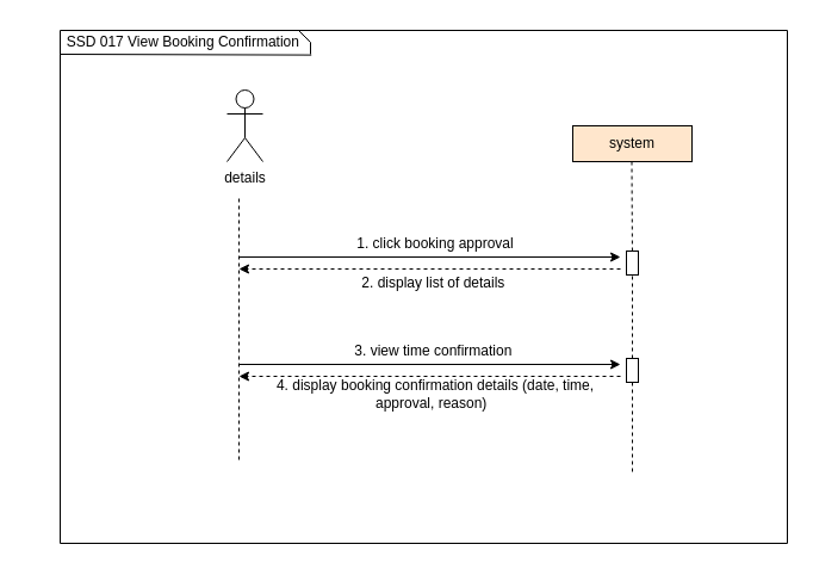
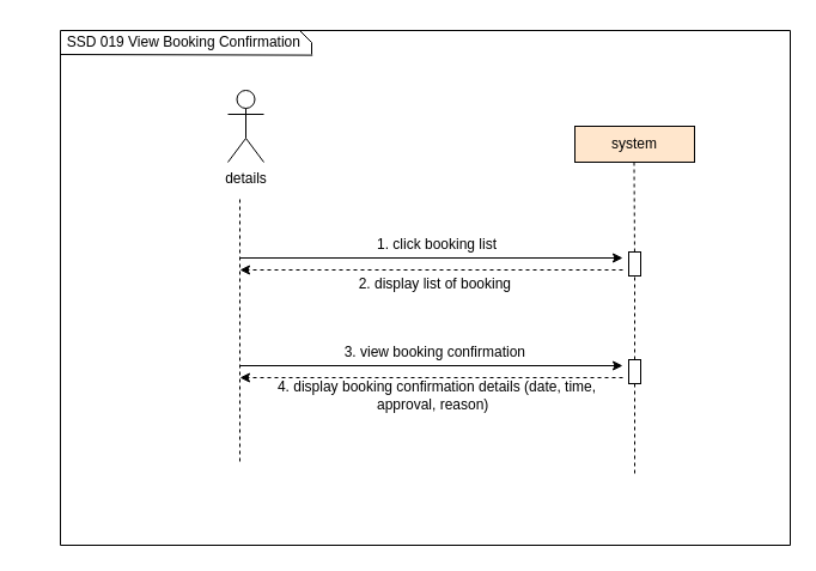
  <mxCell id="0" />
  <mxCell id="1" parent="0" />
  <mxCell id="2" value="details" style="shape=umlActor;verticalLabelPosition=bottom;verticalAlign=top;html=1;outlineConnect=0;" vertex="1" parent="1"><mxGeometry x="190" y="75" width="30" height="60" as="geometry" /></mxCell>
  <mxCell id="3" value="system" style="rounded=0;whiteSpace=wrap;html=1;fillColor=#ffe6cc;" vertex="1" parent="1"><mxGeometry x="480" y="105" width="100" height="30" as="geometry" /></mxCell>
  <mxCell id="4" value="" style="endArrow=none;dashed=1;html=1;rounded=0;" edge="1" parent="1"><mxGeometry width="50" height="50" relative="1" as="geometry"><mxPoint x="200" y="385" as="sourcePoint" /><mxPoint x="200" y="165" as="targetPoint" /></mxGeometry></mxCell>
  <mxCell id="5" value="" style="endArrow=none;dashed=1;html=1;rounded=0;" edge="1" parent="1" source="15"><mxGeometry width="50" height="50" relative="1" as="geometry"><mxPoint x="530" y="395" as="sourcePoint" /><mxPoint x="529.5" y="135" as="targetPoint" /></mxGeometry></mxCell>
  <mxCell id="6" value="" style="endArrow=classic;html=1;rounded=0;" edge="1" parent="1"><mxGeometry width="50" height="50" relative="1" as="geometry"><mxPoint x="200" y="215" as="sourcePoint" /><mxPoint x="520" y="215" as="targetPoint" /></mxGeometry></mxCell>
- <mxCell id="7" value="1. click booking approval" style="text;html=1;align=center;verticalAlign=middle;whiteSpace=wrap;rounded=0;" vertex="1" parent="1"><mxGeometry x="270" y="189" width="190" height="30" as="geometry" /></mxCell>
+ <mxCell id="7" value="1. click booking list" style="text;html=1;align=center;verticalAlign=middle;whiteSpace=wrap;rounded=0;" vertex="1" parent="1"><mxGeometry x="270" y="189" width="190" height="30" as="geometry" /></mxCell>
  <mxCell id="8" value="" style="html=1;labelBackgroundColor=#ffffff;startArrow=none;startFill=0;startSize=6;endArrow=classic;endFill=1;endSize=6;jettySize=auto;orthogonalLoop=1;strokeWidth=1;dashed=1;fontSize=14;rounded=0;" edge="1" parent="1"><mxGeometry width="60" height="60" relative="1" as="geometry"><mxPoint x="520" y="225" as="sourcePoint" /><mxPoint x="200" y="225" as="targetPoint" /></mxGeometry></mxCell>
- <mxCell id="9" value="2. display list of details&amp;nbsp;" style="text;html=1;align=center;verticalAlign=middle;whiteSpace=wrap;rounded=0;" vertex="1" parent="1"><mxGeometry x="270" y="222" width="190" height="30" as="geometry" /></mxCell>
+ <mxCell id="9" value="2. display list of booking&amp;nbsp;" style="text;html=1;align=center;verticalAlign=middle;whiteSpace=wrap;rounded=0;" vertex="1" parent="1"><mxGeometry x="270" y="222" width="190" height="30" as="geometry" /></mxCell>
  <mxCell id="10" value="" style="endArrow=classic;html=1;rounded=0;" edge="1" parent="1"><mxGeometry width="50" height="50" relative="1" as="geometry"><mxPoint x="200" y="305" as="sourcePoint" /><mxPoint x="520" y="305" as="targetPoint" /></mxGeometry></mxCell>
- <mxCell id="11" value="3. view time confirmation&amp;nbsp;" style="text;html=1;align=center;verticalAlign=middle;whiteSpace=wrap;rounded=0;" vertex="1" parent="1"><mxGeometry x="225" y="279" width="280" height="30" as="geometry" /></mxCell>
+ <mxCell id="11" value="3. view booking confirmation&amp;nbsp;" style="text;html=1;align=center;verticalAlign=middle;whiteSpace=wrap;rounded=0;" vertex="1" parent="1"><mxGeometry x="225" y="279" width="280" height="30" as="geometry" /></mxCell>
  <mxCell id="12" value="" style="html=1;labelBackgroundColor=#ffffff;startArrow=none;startFill=0;startSize=6;endArrow=classic;endFill=1;endSize=6;jettySize=auto;orthogonalLoop=1;strokeWidth=1;dashed=1;fontSize=14;rounded=0;" edge="1" parent="1"><mxGeometry width="60" height="60" relative="1" as="geometry"><mxPoint x="520" y="315" as="sourcePoint" /><mxPoint x="200" y="315" as="targetPoint" /></mxGeometry></mxCell>
  <mxCell id="13" value="4. display booking confirmation details (date, time, approval, reason)&amp;nbsp;&amp;nbsp;" style="text;html=1;align=center;verticalAlign=middle;whiteSpace=wrap;rounded=0;" vertex="1" parent="1"><mxGeometry x="225" y="315" width="280" height="30" as="geometry" /></mxCell>
  <mxCell id="14" value="" style="endArrow=none;dashed=1;html=1;rounded=0;" edge="1" parent="1" source="17" target="15"><mxGeometry width="50" height="50" relative="1" as="geometry"><mxPoint x="530" y="395" as="sourcePoint" /><mxPoint x="529.5" y="135" as="targetPoint" /></mxGeometry></mxCell>
  <mxCell id="15" value="" style="rounded=0;whiteSpace=wrap;html=1;rotation=90;" vertex="1" parent="1"><mxGeometry x="520" y="215" width="20" height="10" as="geometry" /></mxCell>
  <mxCell id="16" value="" style="endArrow=none;dashed=1;html=1;rounded=0;" edge="1" parent="1" target="17"><mxGeometry width="50" height="50" relative="1" as="geometry"><mxPoint x="530" y="395" as="sourcePoint" /><mxPoint x="530" y="230" as="targetPoint" /></mxGeometry></mxCell>
  <mxCell id="17" value="" style="rounded=0;whiteSpace=wrap;html=1;rotation=90;" vertex="1" parent="1"><mxGeometry x="520" y="305" width="20" height="10" as="geometry" /></mxCell>
  <mxCell id="18" value="" style="swimlane;startSize=0;" vertex="1" parent="1"><mxGeometry x="50" y="25" width="610" height="430" as="geometry" /></mxCell>
  <mxCell id="19" value="" style="endArrow=none;html=1;rounded=0;" edge="1" parent="18"><mxGeometry width="50" height="50" relative="1" as="geometry"><mxPoint x="210" y="20" as="sourcePoint" /><mxPoint x="210" y="10" as="targetPoint" /></mxGeometry></mxCell>
  <mxCell id="20" value="" style="endArrow=none;html=1;rounded=0;" edge="1" parent="18"><mxGeometry width="50" height="50" relative="1" as="geometry"><mxPoint x="200" as="sourcePoint" /><mxPoint x="210" y="10" as="targetPoint" /></mxGeometry></mxCell>
- <mxCell id="21" value="&lt;span style=&quot;white-space: pre;&quot;&gt;&#09;&lt;/span&gt;SSD 017 View Booking Confirmation" style="text;html=1;align=center;verticalAlign=middle;whiteSpace=wrap;rounded=0;" vertex="1" parent="18"><mxGeometry x="-30" y="-5" width="240" height="30" as="geometry" /></mxCell>
+ <mxCell id="21" value="&lt;span style=&quot;white-space: pre;&quot;&gt;&#09;&lt;/span&gt;SSD 019 View Booking Confirmation" style="text;html=1;align=center;verticalAlign=middle;whiteSpace=wrap;rounded=0;" vertex="1" parent="18"><mxGeometry x="-30" y="-5" width="240" height="30" as="geometry" /></mxCell>
  <mxCell id="22" value="" style="endArrow=none;html=1;rounded=0;entryX=1.003;entryY=0.854;entryDx=0;entryDy=0;entryPerimeter=0;" edge="1" parent="18" target="21"><mxGeometry width="50" height="50" relative="1" as="geometry"><mxPoint y="20" as="sourcePoint" /><mxPoint x="100" y="20" as="targetPoint" /></mxGeometry></mxCell>
